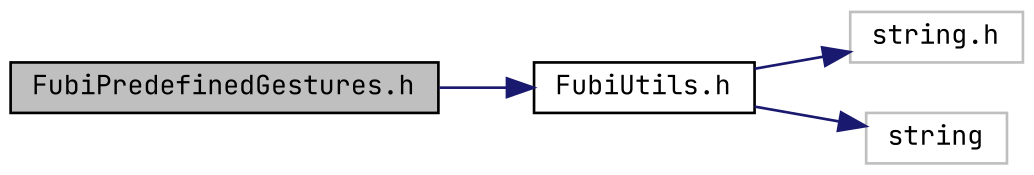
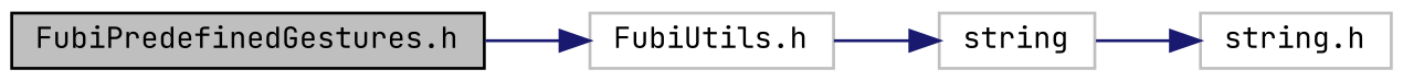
  digraph {
    fontname="JetBrains Mono"
    rankdir=LR
    node [color=black fillcolor=white fontname="JetBrains Mono" fontsize=10 shape=record style=filled]
    edge [color=midnightblue fontname="JetBrains Mono" fontsize=10 labelfontname=FreeSans labelfontsize=10 style=solid]
    n1 [fillcolor=grey75 fontcolor=black height=0.2 label="FubiPredefinedGestures.h" width=0.4]
-   n2 [height=0.2 label="FubiUtils.h" width=0.4]
+   n2 [color=grey75 height=0.2 label="FubiUtils.h" width=0.4]
    n3 [color=grey75 height=0.2 label="string.h" width=0.4]
    n4 [color=grey75 height=0.2 label=string width=0.4]
    n1 -> n2
-   n2 -> n3
+   n4 -> n3
    n2 -> n4
  }
